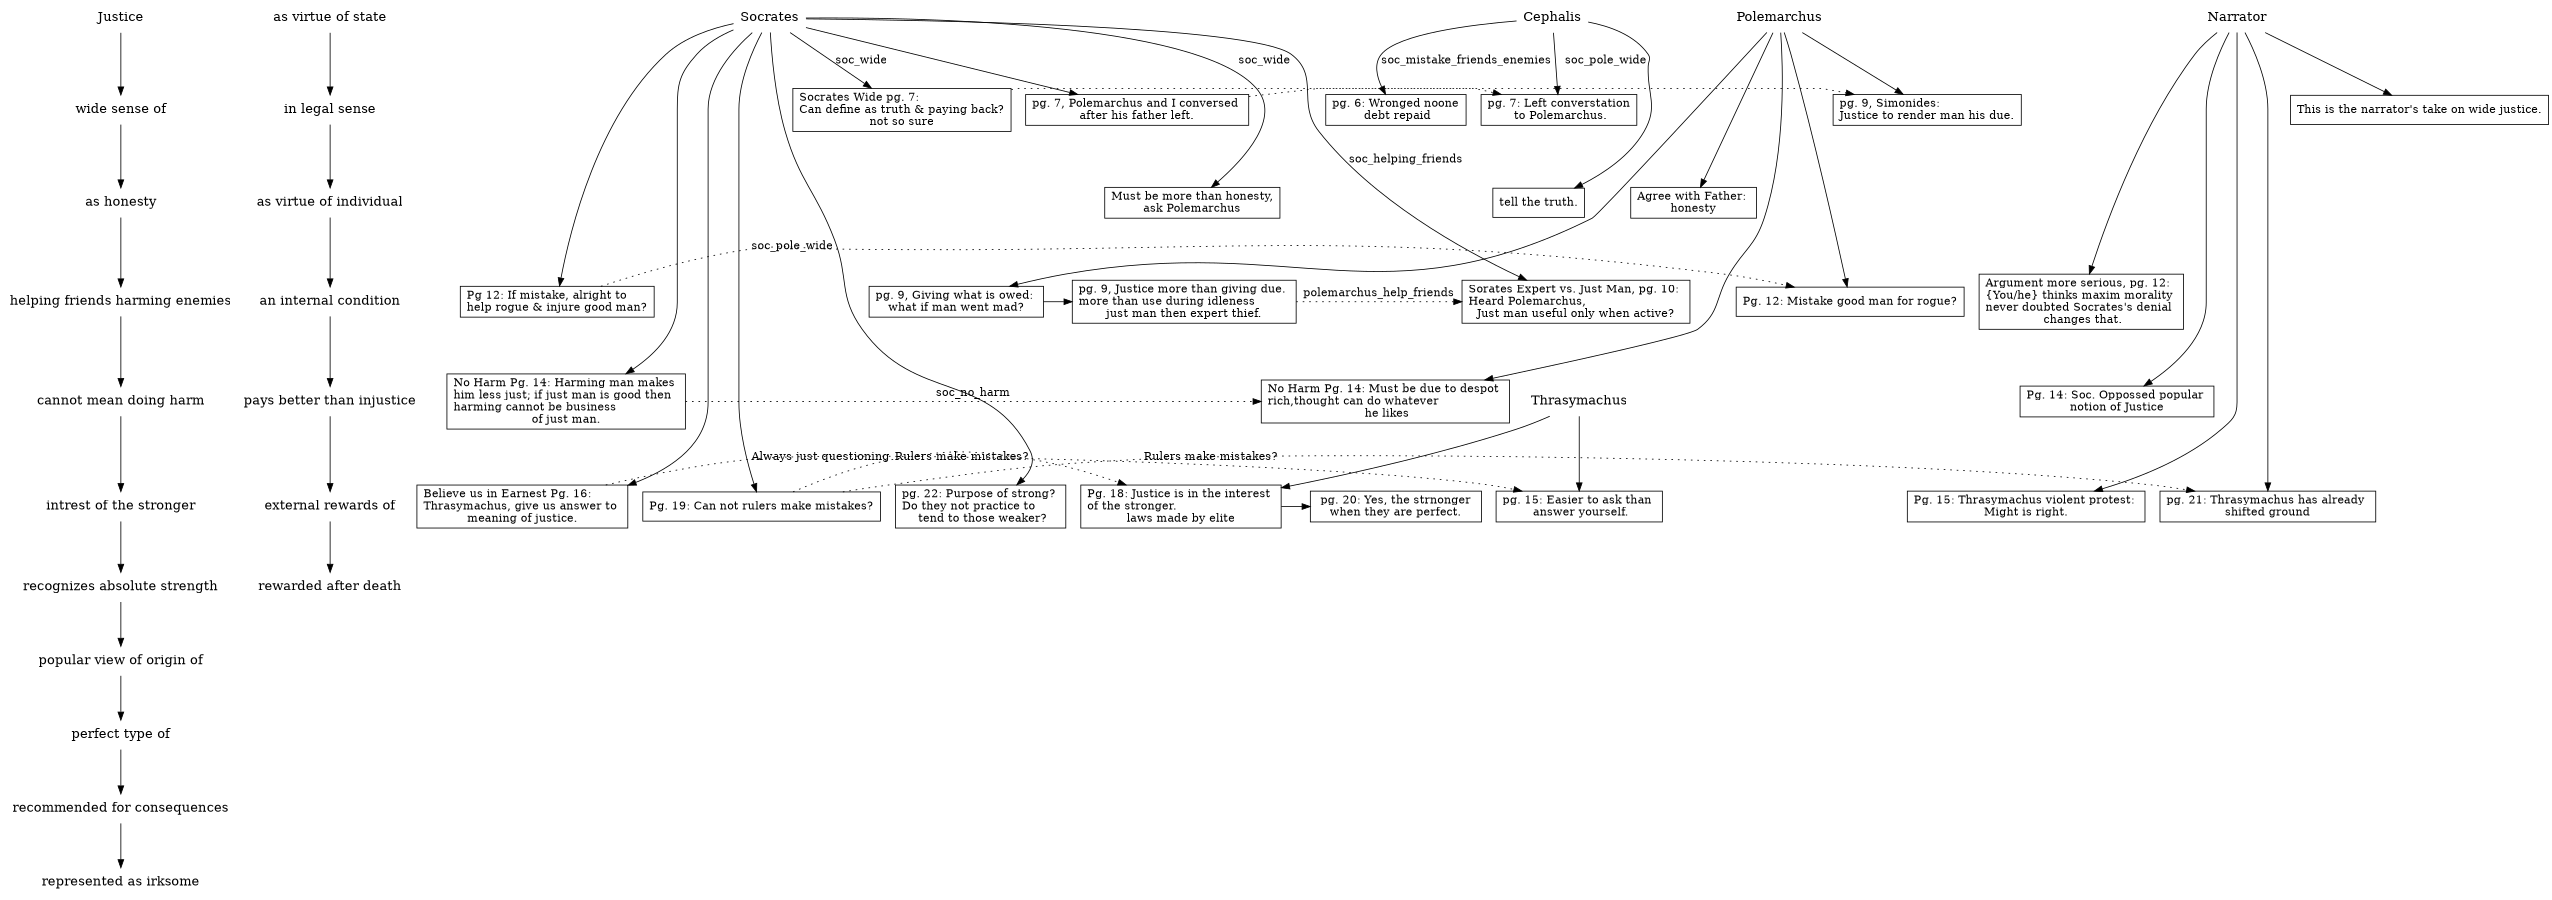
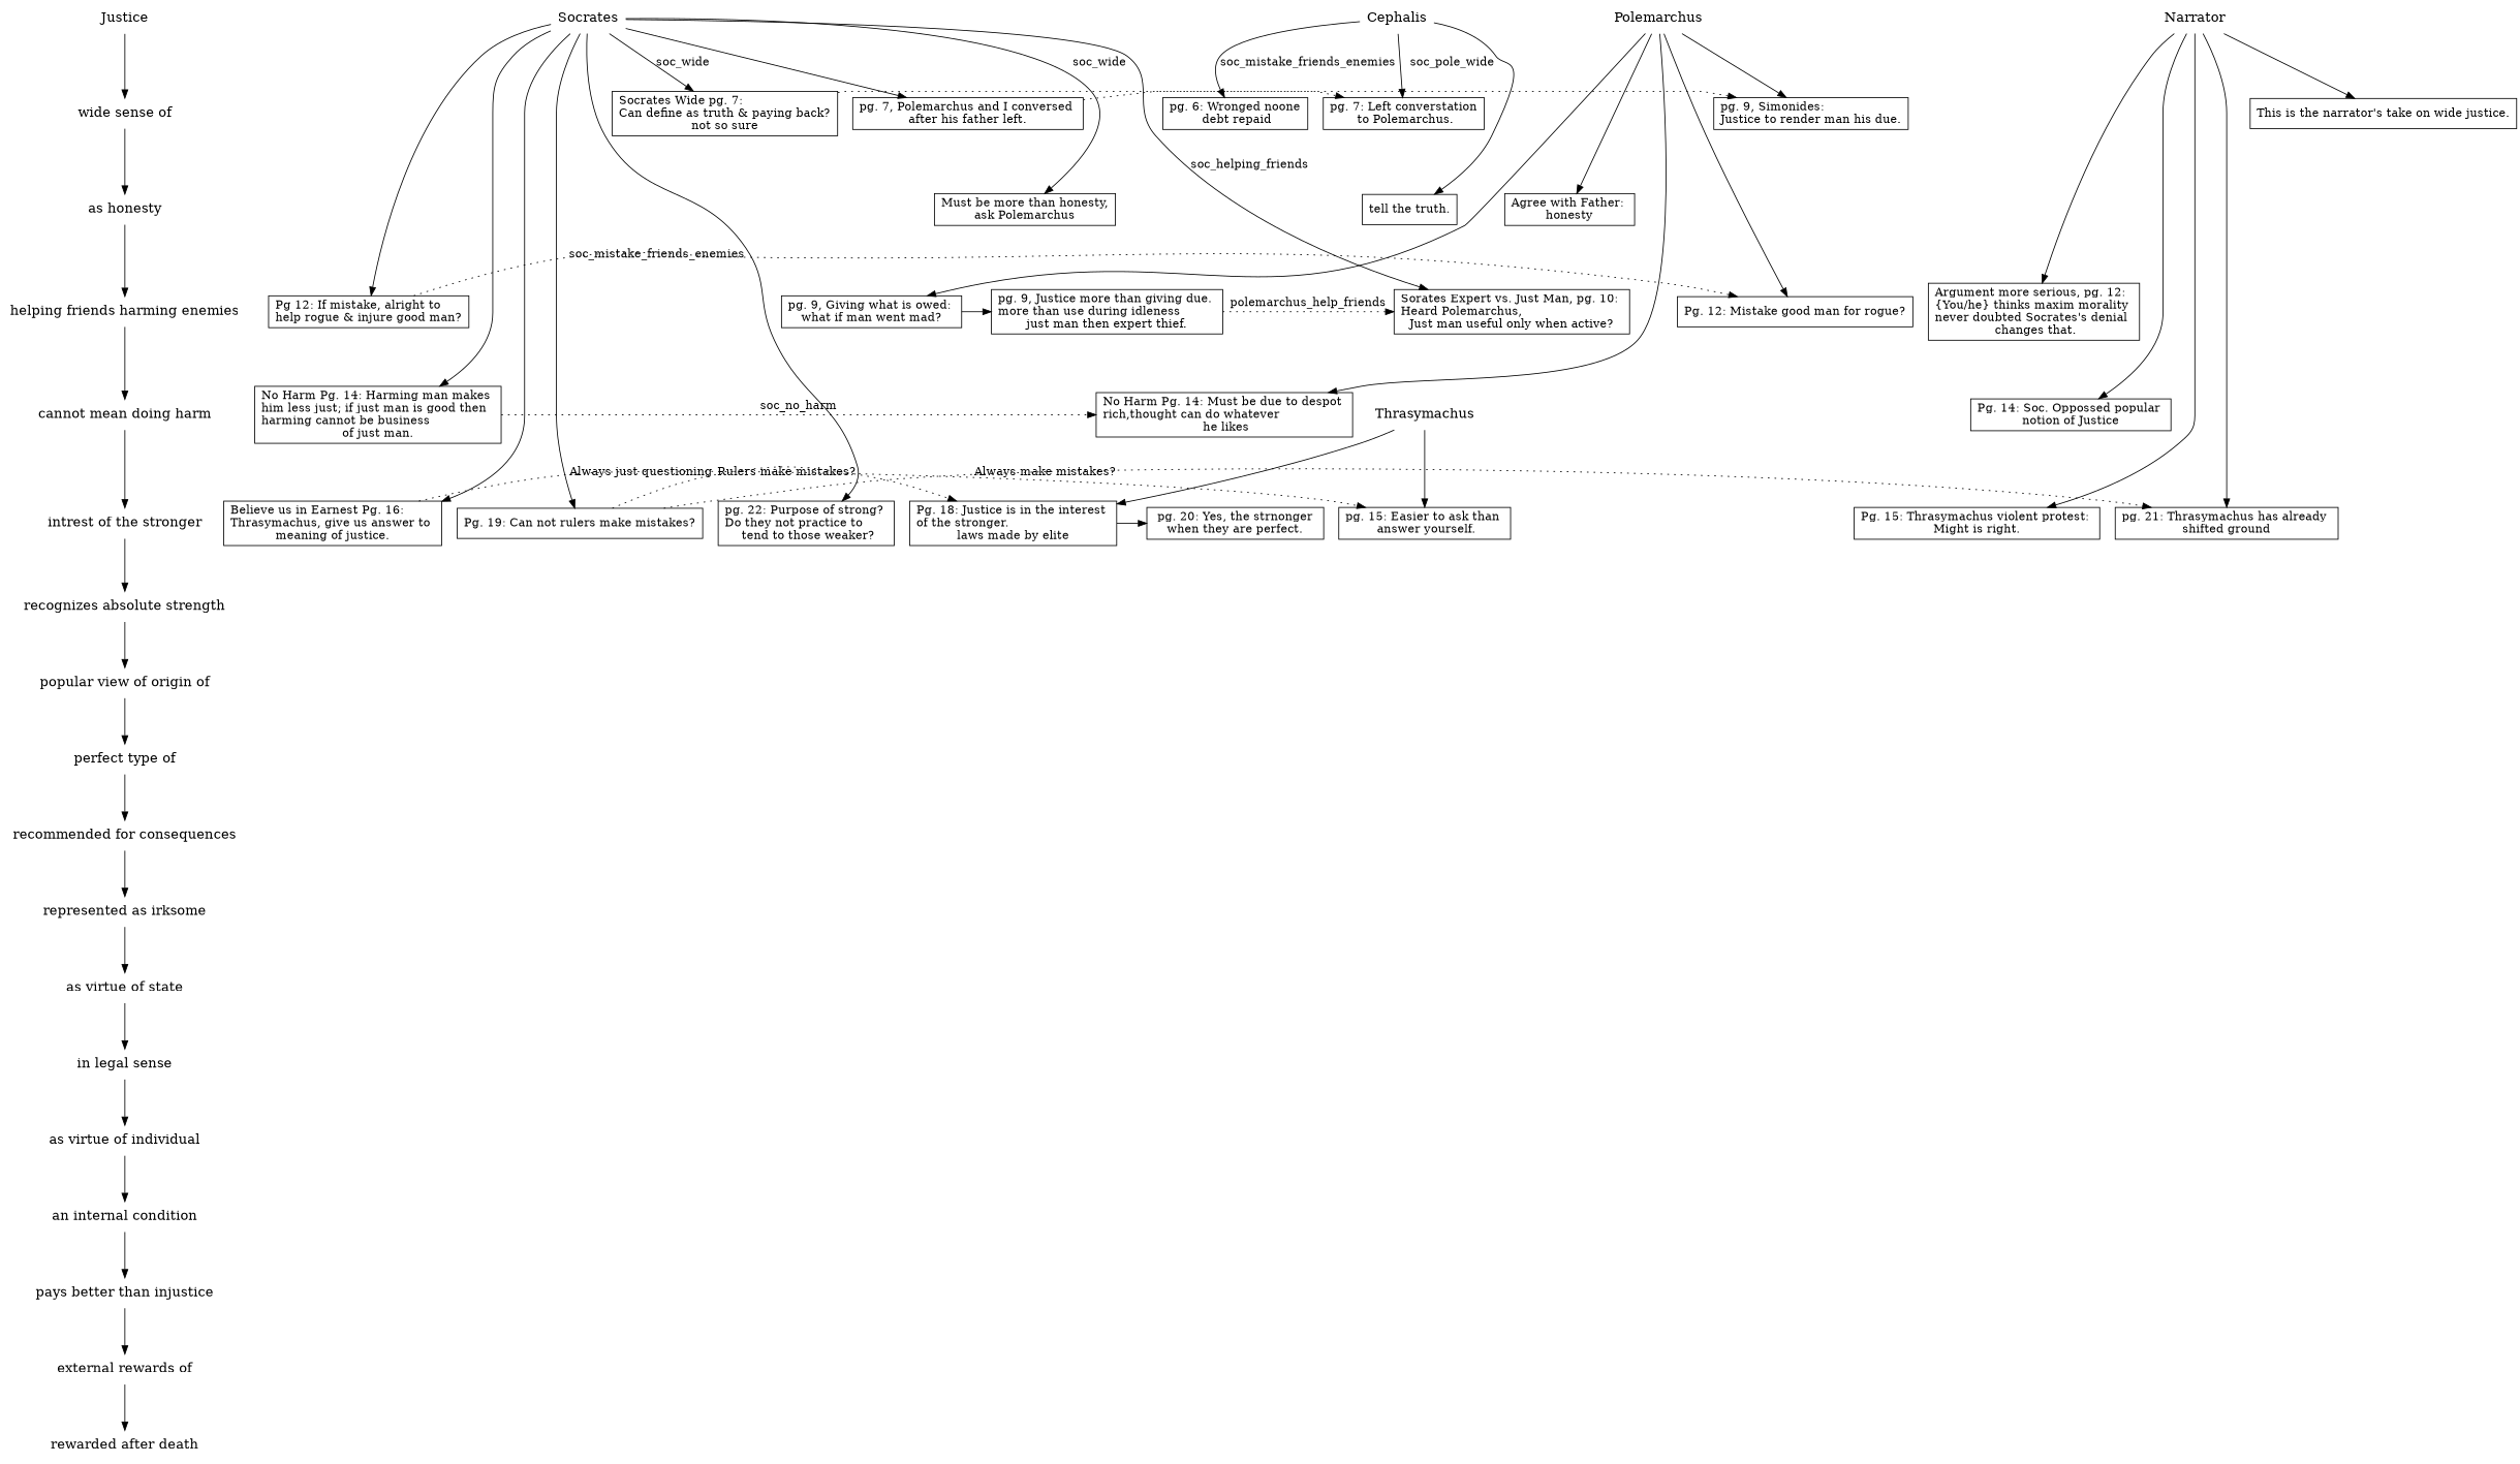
  digraph {
    aspect=1
    ranksep=.75
    node [shape=box]
    Justice [fontsize=16 shape=plaintext]
    "wide sense of" [fontsize=16 shape=plaintext]
    "as honesty" [fontsize=16 shape=plaintext]
    "helping friends harming enemies" [fontsize=16 shape=plaintext]
    "cannot mean doing harm" [fontsize=16 shape=plaintext]
    "intrest of the stronger" [fontsize=16 shape=plaintext]
    "recognizes absolute strength" [fontsize=16 shape=plaintext]
    "popular view of origin of" [fontsize=16 shape=plaintext]
    "perfect type of" [fontsize=16 shape=plaintext]
    "recommended for consequences" [fontsize=16 shape=plaintext]
    "represented as irksome" [fontsize=16 shape=plaintext]
    "as virtue of state" [fontsize=16 shape=plaintext]
    "in legal sense" [fontsize=16 shape=plaintext]
    "as virtue of individual" [fontsize=16 shape=plaintext]
    "an internal condition" [fontsize=16 shape=plaintext]
    "pays better than injustice" [fontsize=16 shape=plaintext]
    "external rewards of" [fontsize=16 shape=plaintext]
    "rewarded after death" [fontsize=16 shape=plaintext]
    Socrates [fontsize=16 shape=plaintext]
    Cephalis [fontsize=16 shape=plaintext]
    Polemarchus [fontsize=16 shape=plaintext]
    Thrasymachus [fontsize=16 shape=plaintext]
    Narrator [fontsize=16 shape=plaintext]
    n24 [label="Socrates Wide pg. 7: \lCan define as truth & paying back?\lnot so sure"]
    n25 [label="pg. 6: Wronged noone\l debt repaid"]
    n26 [label="This is the narrator's take on wide justice."]
    n27 [label="pg. 7: Left converstation\l to Polemarchus."]
    n28 [label="pg. 7, Polemarchus and I conversed \lafter his father left."]
    n29 [label="pg. 9, Simonides: \lJustice to render man his due."]
    n30 [label="Must be more than honesty,\lask Polemarchus"]
    n31 [label="tell the truth."]
    n32 [label="Agree with Father: \lhonesty"]
    n33 [label="Sorates Expert vs. Just Man, pg. 10: \lHeard Polemarchus, \lJust man useful only when active?"]
    n34 [label="pg. 9, Giving what is owed: \lwhat if man went mad?"]
    n35 [label="pg. 9, Justice more than giving due. \lmore than use during idleness \ljust man then expert thief."]
    n36 [label="Pg. 12: Mistake good man for rogue?"]
    n37 [label="Pg 12: If mistake, alright to \lhelp rogue & injure good man?"]
    n38 [label="Argument more serious, pg. 12: \l{You/he} thinks maxim morality \lnever doubted Socrates's denial \l changes that."]
    n39 [label="No Harm Pg. 14: Harming man makes \lhim less just; if just man is good then \lharming cannot be business \lof just man."]
    n40 [label="No Harm Pg. 14: Must be due to despot \lrich,thought can do whatever \l he likes"]
    n41 [label="Pg. 14: Soc. Oppossed popular \lnotion of Justice"]
    n42 [label="Believe us in Earnest Pg. 16: \lThrasymachus, give us answer to \lmeaning of justice."]
    n43 [label="Pg. 19: Can not rulers make mistakes?"]
    n44 [label="pg. 15: Easier to ask than \l answer yourself."]
    n45 [label="Pg. 18: Justice is in the interest \lof the stronger. \llaws made by elite"]
    n46 [label=" pg. 20: Yes, the strnonger \lwhen they are perfect."]
    n47 [label="Pg. 15: Thrasymachus violent protest: \lMight is right."]
    n48 [label="pg. 21: Thrasymachus has already \lshifted ground"]
    n49 [label="pg. 22: Purpose of strong? \lDo they not practice to \l tend to those weaker?"]
    subgraph sub_1 {
      Justice
      "wide sense of"
      "as honesty"
      "helping friends harming enemies"
      "cannot mean doing harm"
      "intrest of the stronger"
      "recognizes absolute strength"
      "popular view of origin of"
      "perfect type of"
      "recommended for consequences"
      "represented as irksome"
      "as virtue of state"
      "in legal sense"
      "as virtue of individual"
      "an internal condition"
      "pays better than injustice"
      "external rewards of"
      "rewarded after death"
      Socrates
      Cephalis
      Polemarchus
      Thrasymachus
      Narrator
    }
    subgraph sub_2 {
      rank=same
      "wide sense of"
      n24
      n25
      n26
      n27
      n28
      n29
    }
    subgraph sub_3 {
      rank=same
      "as honesty"
      n30
      n31
      n32
    }
    subgraph sub_4 {
      rank=same
      "helping friends harming enemies"
      n33
      n34
      n35
      n36
      n37
      n38
    }
    subgraph sub_5 {
      rank=same
      "cannot mean doing harm"
      n39
      n40
      n41
    }
    subgraph sub_6 {
      rank=same
      "intrest of the stronger"
      n42
      n43
      n44
      n45
      n46
      n47
      n48
      n49
    }
    Justice -> "wide sense of"
    "wide sense of" -> "as honesty"
    "as honesty" -> "helping friends harming enemies"
    "helping friends harming enemies" -> "cannot mean doing harm"
    "cannot mean doing harm" -> "intrest of the stronger"
    "intrest of the stronger" -> "recognizes absolute strength"
    "recognizes absolute strength" -> "popular view of origin of"
    "popular view of origin of" -> "perfect type of"
    "perfect type of" -> "recommended for consequences"
    "recommended for consequences" -> "represented as irksome"
+   "represented as irksome" -> "as virtue of state"
    "as virtue of state" -> "in legal sense"
    "in legal sense" -> "as virtue of individual"
    "as virtue of individual" -> "an internal condition"
    "an internal condition" -> "pays better than injustice"
    "pays better than injustice" -> "external rewards of"
    "external rewards of" -> "rewarded after death"
    Socrates -> n24 [label=soc_wide]
    Socrates -> n28
    Socrates -> n30
    Socrates -> n33 [label=soc_helping_friends]
    Socrates -> n37
    Socrates -> n39
    Socrates -> n42
    Socrates -> n43
    Socrates -> n49
    Cephalis -> n25 [label=soc_mistake_friends_enemies]
    Cephalis -> n27
    Cephalis -> n31
    Polemarchus -> n29
    Polemarchus -> n32
    Polemarchus -> n34
    Polemarchus -> n36
    Polemarchus -> n40
    Thrasymachus -> n44
    Thrasymachus -> n45
    Narrator -> n26
    Narrator -> n38
    Narrator -> n41
    Narrator -> n47
    Narrator -> n48
    n24 -> n27 [label=soc_wide style=dotted]
    n28 -> n29 [label=soc_pole_wide style=dotted]
    n34 -> n35
    n35 -> n33 [label=polemarchus_help_friends style=dotted]
-   n37 -> n36 [label=soc_pole_wide style=dotted]
+   n37 -> n36 [label=soc_mistake_friends_enemies style=dotted]
    n39 -> n40 [label=soc_no_harm style=dotted]
    n42 -> n44 [label="Always just questioning" style=dotted]
    n43 -> n45 [label="Rulers make mistakes?" style=dotted]
-   n43 -> n48 [label="Rulers make mistakes?" style=dotted]
+   n43 -> n48 [label="Always make mistakes?" style=dotted]
    n45 -> n46
  }
